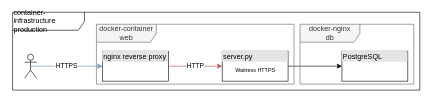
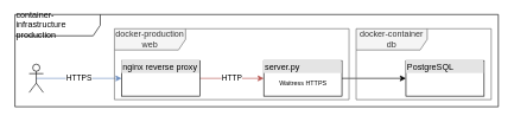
  <mxCell id="0" />
  <mxCell id="1" parent="0" />
  <mxCell id="2" value="container-infrastructure&lt;br&gt;production" style="shape=umlFrame;whiteSpace=wrap;html=1;pointerEvents=0;width=120;height=30;align=left;" vertex="1" parent="1"><mxGeometry x="20" y="20" width="680" height="130" as="geometry" /></mxCell>
  <mxCell id="3" value="HTTP" style="edgeStyle=orthogonalEdgeStyle;rounded=0;orthogonalLoop=1;jettySize=auto;html=1;exitX=1;exitY=0.5;exitDx=0;exitDy=0;entryX=0;entryY=0.5;entryDx=0;entryDy=0;fillColor=#f8cecc;strokeColor=#b85450;" edge="1" parent="1" source="4" target="8"><mxGeometry relative="1" as="geometry" /></mxCell>
  <mxCell id="4" value="&lt;div style=&quot;box-sizing:border-box;width:100%;background:#e4e4e4;padding:2px;&quot;&gt;nginx reverse proxy&lt;/div&gt;" style="verticalAlign=top;align=left;overflow=fill;html=1;whiteSpace=wrap;" vertex="1" parent="1"><mxGeometry x="170" y="85" width="110" height="50" as="geometry" /></mxCell>
  <mxCell id="5" value="HTTPS" style="edgeStyle=orthogonalEdgeStyle;rounded=0;orthogonalLoop=1;jettySize=auto;html=1;exitX=0.5;exitY=0.5;exitDx=0;exitDy=0;exitPerimeter=0;fillColor=#dae8fc;strokeColor=#6c8ebf;" edge="1" parent="1" source="6" target="4"><mxGeometry relative="1" as="geometry" /></mxCell>
  <mxCell id="6" value="" style="shape=umlActor;verticalLabelPosition=bottom;verticalAlign=top;html=1;" vertex="1" parent="1"><mxGeometry x="40" y="90" width="20" height="40" as="geometry" /></mxCell>
  <mxCell id="7" style="edgeStyle=orthogonalEdgeStyle;rounded=0;orthogonalLoop=1;jettySize=auto;html=1;exitX=1;exitY=0.5;exitDx=0;exitDy=0;" edge="1" parent="1" source="8" target="9"><mxGeometry relative="1" as="geometry" /></mxCell>
  <mxCell id="8" value="&lt;div style=&quot;box-sizing:border-box;width:100%;background:#e4e4e4;padding:2px;&quot;&gt;server.py&lt;/div&gt;" style="verticalAlign=top;align=left;overflow=fill;html=1;whiteSpace=wrap;" vertex="1" parent="1"><mxGeometry x="370" y="85" width="110" height="50" as="geometry" /></mxCell>
  <mxCell id="9" value="&lt;div style=&quot;box-sizing:border-box;width:100%;background:#e4e4e4;padding:2px;&quot;&gt;PostgreSQL&lt;/div&gt;" style="verticalAlign=top;align=left;overflow=fill;html=1;whiteSpace=wrap;" vertex="1" parent="1"><mxGeometry x="570" y="85" width="110" height="50" as="geometry" /></mxCell>
- <mxCell id="10" value="docker-container&lt;br&gt;web" style="shape=umlFrame;whiteSpace=wrap;html=1;pointerEvents=0;width=100;height=30;fillColor=#f5f5f5;fontColor=#333333;strokeColor=#666666;" vertex="1" parent="1"><mxGeometry x="160" y="40" width="330" height="100" as="geometry" /></mxCell>
- <mxCell id="11" value="docker-nginx&lt;br&gt;db" style="shape=umlFrame;whiteSpace=wrap;html=1;pointerEvents=0;width=100;height=30;fillColor=#f5f5f5;fontColor=#333333;strokeColor=#666666;" vertex="1" parent="1"><mxGeometry x="500" y="40" width="190" height="100" as="geometry" /></mxCell>
+ <mxCell id="10" value="docker-production&lt;br&gt;web" style="shape=umlFrame;whiteSpace=wrap;html=1;pointerEvents=0;width=100;height=30;fillColor=#f5f5f5;fontColor=#333333;strokeColor=#666666;" vertex="1" parent="1"><mxGeometry x="160" y="40" width="330" height="100" as="geometry" /></mxCell>
+ <mxCell id="11" value="docker-container&lt;br&gt;db" style="shape=umlFrame;whiteSpace=wrap;html=1;pointerEvents=0;width=100;height=30;fillColor=#f5f5f5;fontColor=#333333;strokeColor=#666666;" vertex="1" parent="1"><mxGeometry x="500" y="40" width="190" height="100" as="geometry" /></mxCell>
  <mxCell id="12" value="Waitress HTTPS" style="text;html=1;align=center;verticalAlign=middle;resizable=0;points=[];autosize=1;strokeColor=none;fillColor=none;fontSize=9;" vertex="1" parent="1"><mxGeometry x="375" y="108" width="100" height="20" as="geometry" /></mxCell>
